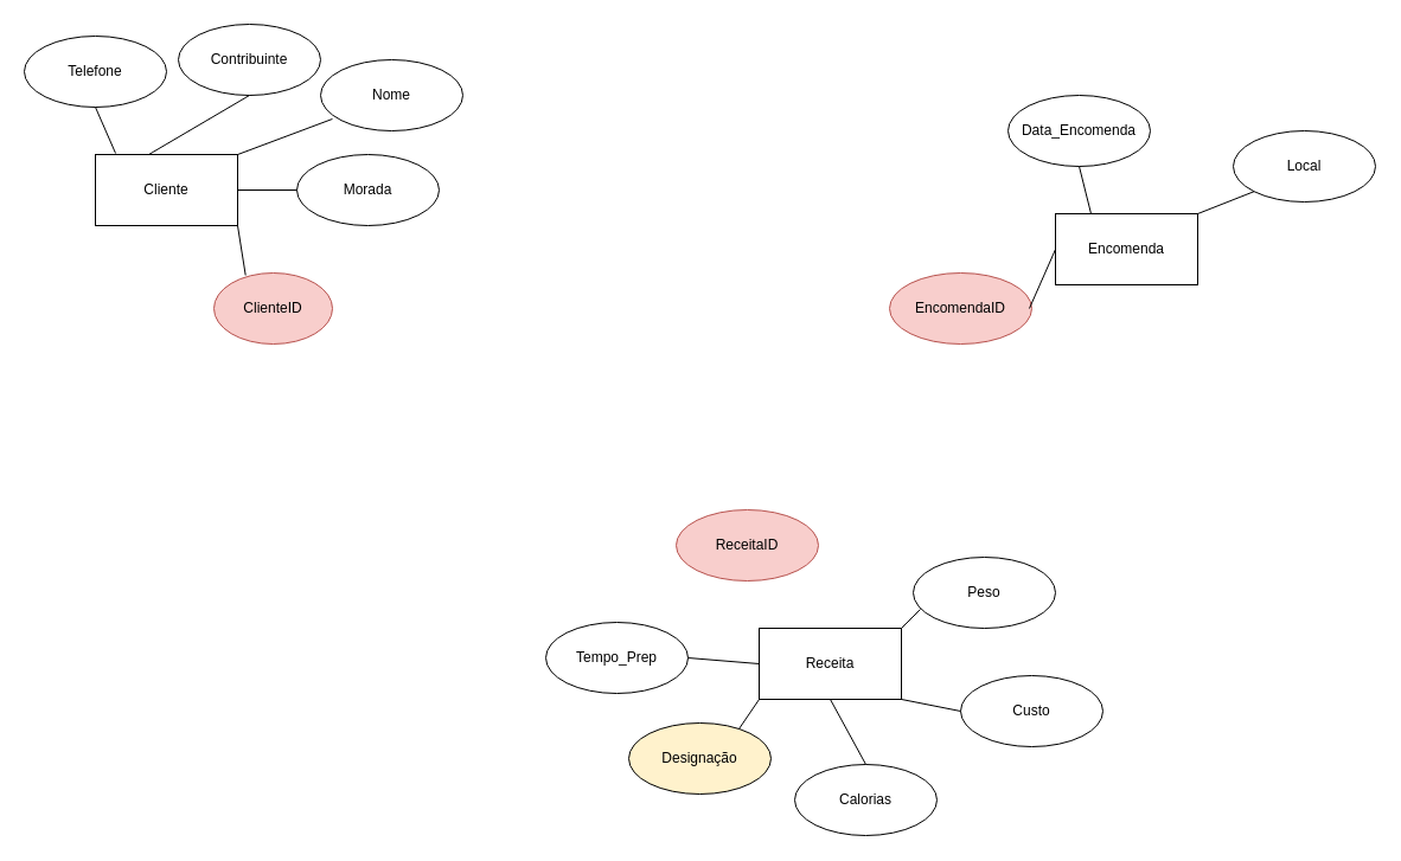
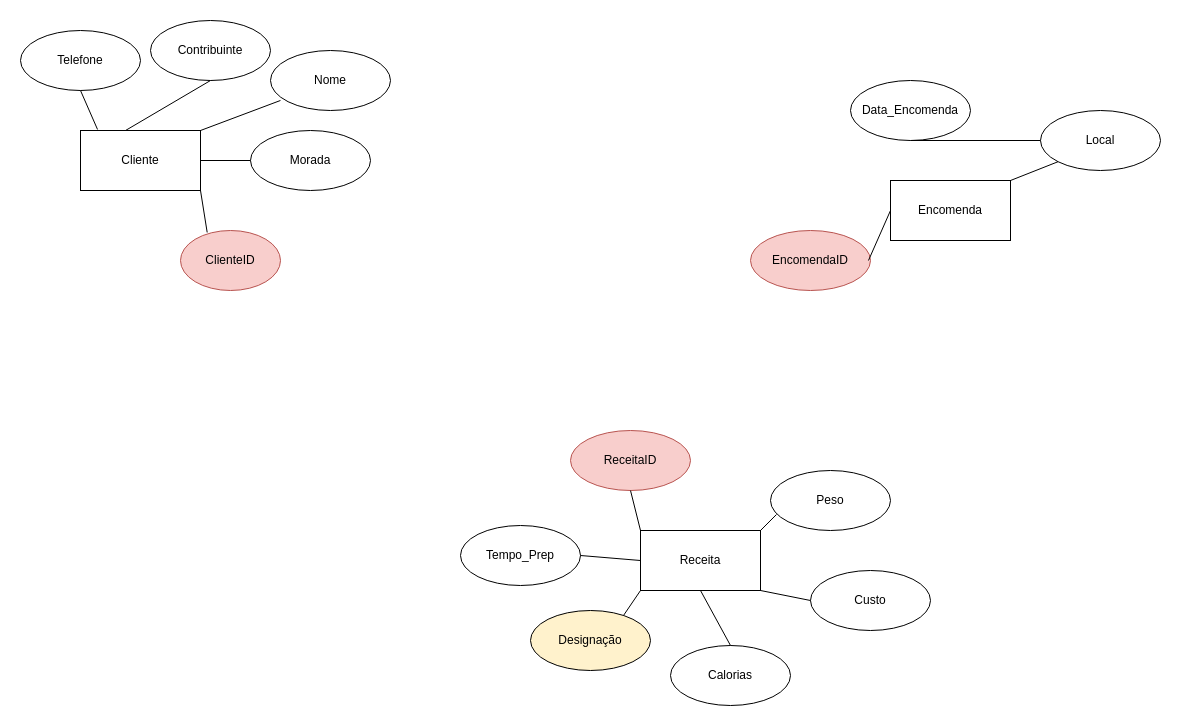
  <mxCell id="0" />
  <mxCell id="1" parent="0" />
  <mxCell id="2" value="Cliente" style="rounded=0;whiteSpace=wrap;html=1;" vertex="1" parent="1"><mxGeometry x="80" y="130" width="120" height="60" as="geometry" /></mxCell>
  <mxCell id="3" value="Encomenda" style="rounded=0;whiteSpace=wrap;html=1;" vertex="1" parent="1"><mxGeometry x="890" y="180" width="120" height="60" as="geometry" /></mxCell>
  <mxCell id="4" value="Receita" style="rounded=0;whiteSpace=wrap;html=1;" vertex="1" parent="1"><mxGeometry x="640" y="530" width="120" height="60" as="geometry" /></mxCell>
  <mxCell id="5" value="Nome" style="ellipse;whiteSpace=wrap;html=1;" vertex="1" parent="1"><mxGeometry x="270" y="50" width="120" height="60" as="geometry" /></mxCell>
  <mxCell id="6" value="Morada" style="ellipse;whiteSpace=wrap;html=1;" vertex="1" parent="1"><mxGeometry x="250" y="130" width="120" height="60" as="geometry" /></mxCell>
  <mxCell id="7" value="Telefone" style="ellipse;whiteSpace=wrap;html=1;" vertex="1" parent="1"><mxGeometry x="20" y="30" width="120" height="60" as="geometry" /></mxCell>
  <mxCell id="8" value="Contribuinte" style="ellipse;whiteSpace=wrap;html=1;" vertex="1" parent="1"><mxGeometry x="150" y="20" width="120" height="60" as="geometry" /></mxCell>
  <mxCell id="9" value="ClienteID" style="ellipse;whiteSpace=wrap;html=1;fillColor=#f8cecc;strokeColor=#b85450;" vertex="1" parent="1"><mxGeometry x="180" y="230" width="100" height="60" as="geometry" /></mxCell>
  <mxCell id="10" value="EncomendaID" style="ellipse;whiteSpace=wrap;html=1;fillColor=#f8cecc;strokeColor=#b85450;" vertex="1" parent="1"><mxGeometry x="750" y="230" width="120" height="60" as="geometry" /></mxCell>
  <mxCell id="11" value="ReceitaID" style="ellipse;whiteSpace=wrap;html=1;fillColor=#f8cecc;strokeColor=#b85450;" vertex="1" parent="1"><mxGeometry x="570" y="430" width="120" height="60" as="geometry" /></mxCell>
  <mxCell id="12" value="" style="endArrow=none;html=1;rounded=0;exitX=0.5;exitY=1;exitDx=0;exitDy=0;entryX=0.142;entryY=-0.017;entryDx=0;entryDy=0;entryPerimeter=0;" edge="1" parent="1" source="7" target="2"><mxGeometry width="50" height="50" relative="1" as="geometry"><mxPoint x="115" y="130" as="sourcePoint" /><mxPoint x="165" y="80" as="targetPoint" /></mxGeometry></mxCell>
  <mxCell id="13" value="" style="endArrow=none;html=1;rounded=0;exitX=0.5;exitY=1;exitDx=0;exitDy=0;entryX=0.375;entryY=0;entryDx=0;entryDy=0;entryPerimeter=0;" edge="1" parent="1" source="8" target="2"><mxGeometry width="50" height="50" relative="1" as="geometry"><mxPoint x="90" y="100" as="sourcePoint" /><mxPoint x="140" y="120" as="targetPoint" /></mxGeometry></mxCell>
  <mxCell id="14" value="" style="endArrow=none;html=1;rounded=0;exitX=0.083;exitY=0.833;exitDx=0;exitDy=0;entryX=1;entryY=0;entryDx=0;entryDy=0;exitPerimeter=0;" edge="1" parent="1" source="5" target="2"><mxGeometry width="50" height="50" relative="1" as="geometry"><mxPoint x="220" y="90" as="sourcePoint" /><mxPoint x="135" y="140" as="targetPoint" /></mxGeometry></mxCell>
  <mxCell id="15" value="" style="endArrow=none;html=1;rounded=0;exitX=0;exitY=0.5;exitDx=0;exitDy=0;entryX=1;entryY=0.5;entryDx=0;entryDy=0;" edge="1" parent="1" source="6" target="2"><mxGeometry width="50" height="50" relative="1" as="geometry"><mxPoint x="290" y="110" as="sourcePoint" /><mxPoint x="210" y="140" as="targetPoint" /></mxGeometry></mxCell>
  <mxCell id="16" value="" style="endArrow=none;html=1;rounded=0;exitX=0.267;exitY=0.033;exitDx=0;exitDy=0;entryX=1;entryY=1;entryDx=0;entryDy=0;exitPerimeter=0;" edge="1" parent="1" source="9" target="2"><mxGeometry width="50" height="50" relative="1" as="geometry"><mxPoint x="260" y="170" as="sourcePoint" /><mxPoint x="210" y="170" as="targetPoint" /></mxGeometry></mxCell>
  <mxCell id="17" value="Data_Encomenda" style="ellipse;whiteSpace=wrap;html=1;" vertex="1" parent="1"><mxGeometry x="850" y="80" width="120" height="60" as="geometry" /></mxCell>
  <mxCell id="18" value="Local" style="ellipse;whiteSpace=wrap;html=1;" vertex="1" parent="1"><mxGeometry x="1040" y="110" width="120" height="60" as="geometry" /></mxCell>
  <mxCell id="19" value="Designação" style="ellipse;whiteSpace=wrap;html=1;fillColor=#fff2cc;" vertex="1" parent="1"><mxGeometry x="530" y="610" width="120" height="60" as="geometry" /></mxCell>
  <mxCell id="20" value="Tempo_Prep" style="ellipse;whiteSpace=wrap;html=1;" vertex="1" parent="1"><mxGeometry x="460" y="525" width="120" height="60" as="geometry" /></mxCell>
  <mxCell id="21" value="Peso" style="ellipse;whiteSpace=wrap;html=1;" vertex="1" parent="1"><mxGeometry x="770" y="470" width="120" height="60" as="geometry" /></mxCell>
  <mxCell id="22" value="Calorias" style="ellipse;whiteSpace=wrap;html=1;" vertex="1" parent="1"><mxGeometry x="670" y="645" width="120" height="60" as="geometry" /></mxCell>
  <mxCell id="23" value="Custo" style="ellipse;whiteSpace=wrap;html=1;" vertex="1" parent="1"><mxGeometry x="810" y="570" width="120" height="60" as="geometry" /></mxCell>
- <mxCell id="24" value="" style="endArrow=none;html=1;rounded=0;exitX=0.5;exitY=1;exitDx=0;exitDy=0;entryX=0.25;entryY=0;entryDx=0;entryDy=0;" edge="1" parent="1" source="17" target="3"><mxGeometry width="50" height="50" relative="1" as="geometry"><mxPoint x="917" y="150" as="sourcePoint" /><mxPoint x="837" y="180" as="targetPoint" /></mxGeometry></mxCell>
+ <mxCell id="24" value="" style="endArrow=none;html=1;rounded=0;exitX=0.5;exitY=1;exitDx=0;exitDy=0;" edge="1" parent="1" source="17" target="18"><mxGeometry width="50" height="50" relative="1" as="geometry"><mxPoint x="917" y="150" as="sourcePoint" /><mxPoint x="837" y="180" as="targetPoint" /></mxGeometry></mxCell>
  <mxCell id="25" value="" style="endArrow=none;html=1;rounded=0;exitX=0.983;exitY=0.5;exitDx=0;exitDy=0;entryX=0;entryY=0.5;entryDx=0;entryDy=0;exitPerimeter=0;" edge="1" parent="1" source="10" target="3"><mxGeometry width="50" height="50" relative="1" as="geometry"><mxPoint x="920" y="150" as="sourcePoint" /><mxPoint x="930" y="190" as="targetPoint" /></mxGeometry></mxCell>
  <mxCell id="26" value="" style="endArrow=none;html=1;rounded=0;exitX=0;exitY=1;exitDx=0;exitDy=0;entryX=1;entryY=0;entryDx=0;entryDy=0;" edge="1" parent="1" source="18" target="3"><mxGeometry width="50" height="50" relative="1" as="geometry"><mxPoint x="920" y="150" as="sourcePoint" /><mxPoint x="930" y="190" as="targetPoint" /></mxGeometry></mxCell>
+ <mxCell id="27" value="" style="endArrow=none;html=1;rounded=0;exitX=0.5;exitY=1;exitDx=0;exitDy=0;entryX=0;entryY=0;entryDx=0;entryDy=0;" edge="1" parent="1" source="11" target="4"><mxGeometry width="50" height="50" relative="1" as="geometry"><mxPoint x="878" y="270" as="sourcePoint" /><mxPoint x="900" y="220" as="targetPoint" /></mxGeometry></mxCell>
  <mxCell id="28" value="" style="endArrow=none;html=1;rounded=0;exitX=1;exitY=0.5;exitDx=0;exitDy=0;entryX=0;entryY=0.5;entryDx=0;entryDy=0;" edge="1" parent="1" source="20" target="4"><mxGeometry width="50" height="50" relative="1" as="geometry"><mxPoint x="640" y="500" as="sourcePoint" /><mxPoint x="650" y="540" as="targetPoint" /></mxGeometry></mxCell>
  <mxCell id="29" value="" style="endArrow=none;html=1;rounded=0;exitX=0.775;exitY=0.083;exitDx=0;exitDy=0;entryX=0;entryY=1;entryDx=0;entryDy=0;exitPerimeter=0;" edge="1" parent="1" source="19" target="4"><mxGeometry width="50" height="50" relative="1" as="geometry"><mxPoint x="590" y="565" as="sourcePoint" /><mxPoint x="650" y="570" as="targetPoint" /></mxGeometry></mxCell>
  <mxCell id="30" value="" style="endArrow=none;html=1;rounded=0;exitX=0.5;exitY=0;exitDx=0;exitDy=0;entryX=0.5;entryY=1;entryDx=0;entryDy=0;" edge="1" parent="1" source="22" target="4"><mxGeometry width="50" height="50" relative="1" as="geometry"><mxPoint x="633" y="625" as="sourcePoint" /><mxPoint x="650" y="600" as="targetPoint" /></mxGeometry></mxCell>
  <mxCell id="31" value="" style="endArrow=none;html=1;rounded=0;exitX=0;exitY=0.5;exitDx=0;exitDy=0;entryX=1;entryY=1;entryDx=0;entryDy=0;" edge="1" parent="1" source="23" target="4"><mxGeometry width="50" height="50" relative="1" as="geometry"><mxPoint x="740" y="655" as="sourcePoint" /><mxPoint x="710" y="600" as="targetPoint" /></mxGeometry></mxCell>
  <mxCell id="32" value="" style="endArrow=none;html=1;rounded=0;exitX=0.05;exitY=0.733;exitDx=0;exitDy=0;entryX=1;entryY=0;entryDx=0;entryDy=0;exitPerimeter=0;" edge="1" parent="1" source="21" target="4"><mxGeometry width="50" height="50" relative="1" as="geometry"><mxPoint x="820" y="610" as="sourcePoint" /><mxPoint x="770" y="600" as="targetPoint" /></mxGeometry></mxCell>
